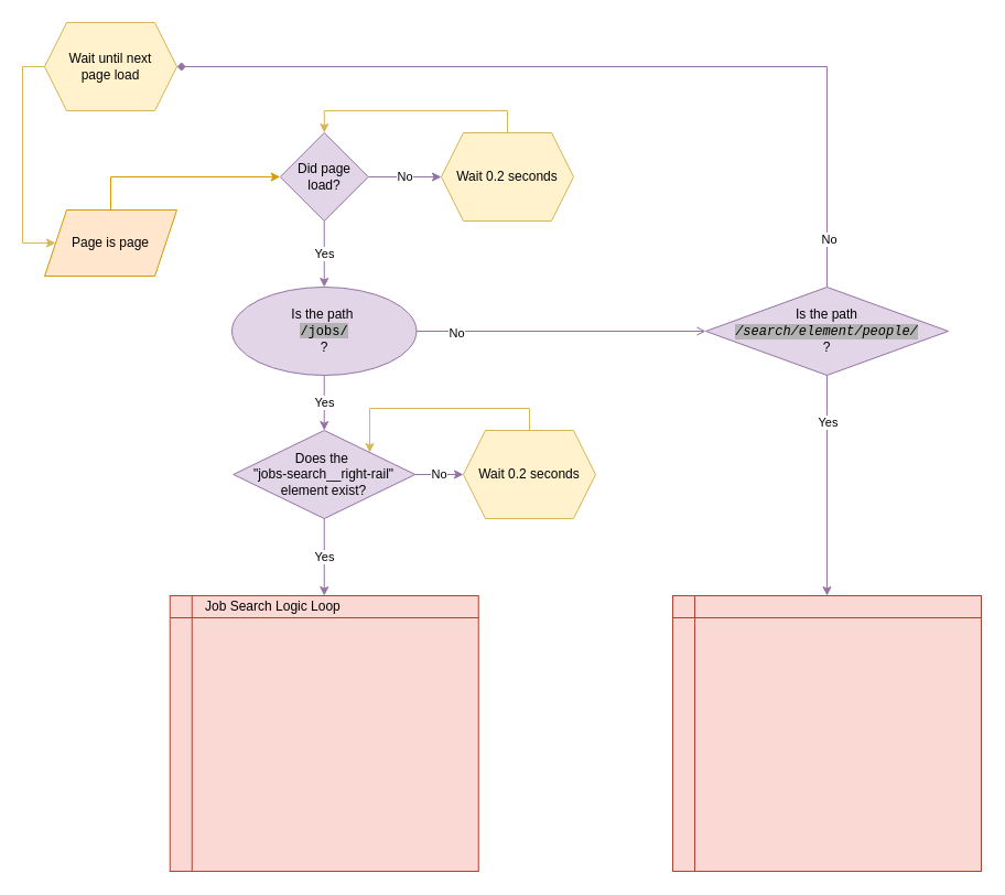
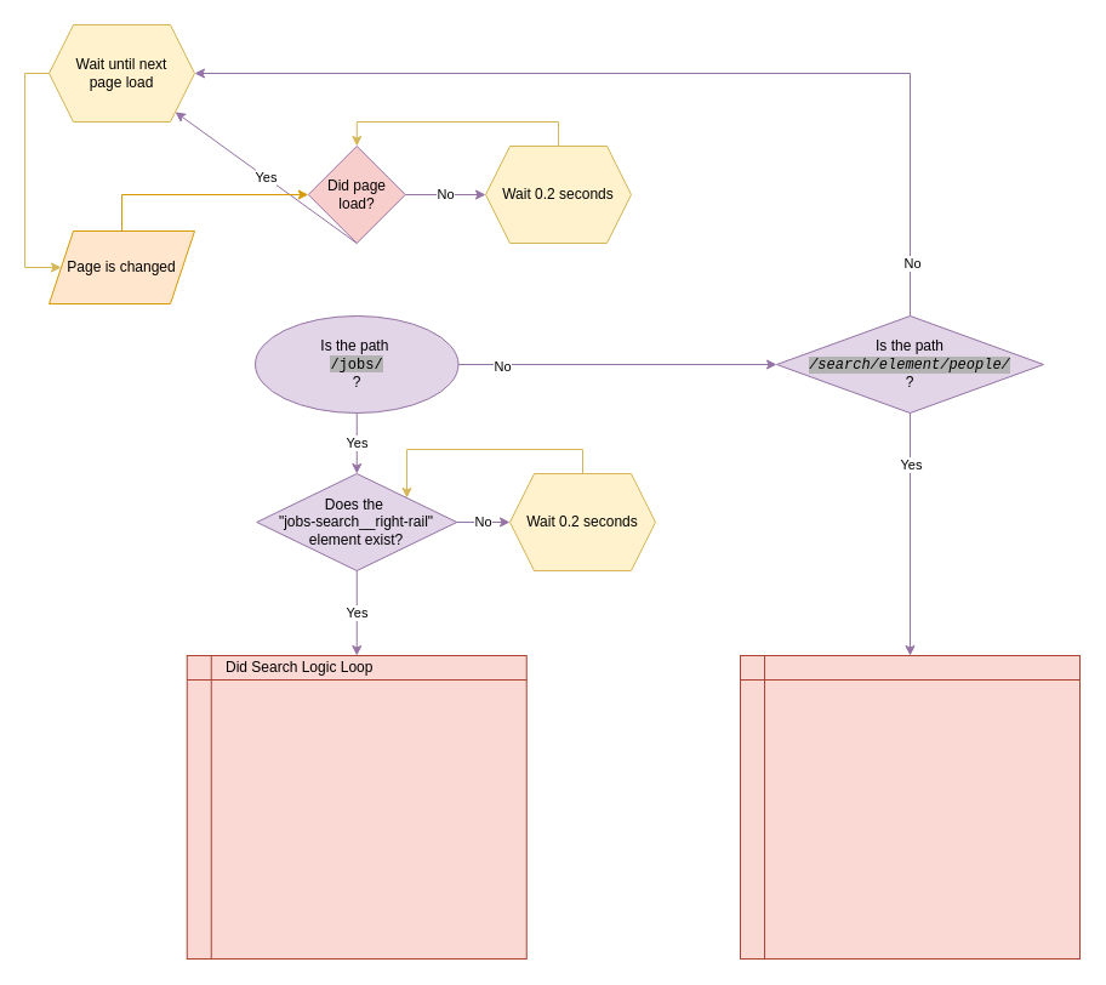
  <mxCell id="0" />
  <mxCell id="1" parent="0" />
- <mxCell id="2" value="Yes" style="endArrow=classic;html=1;exitX=0.5;exitY=1;exitDx=0;exitDy=0;fillColor=#e1d5e7;strokeColor=#9673a6;entryX=0.5;entryY=0;entryDx=0;entryDy=0;" edge="1" parent="1" source="4" target="10"><mxGeometry width="50" height="50" relative="1" as="geometry"><mxPoint x="360" y="650" as="sourcePoint" /><mxPoint x="290" y="240" as="targetPoint" /></mxGeometry></mxCell>
+ <mxCell id="2" value="Yes" style="endArrow=classic;html=1;exitX=0.5;exitY=1;exitDx=0;exitDy=0;fillColor=#e1d5e7;strokeColor=#9673a6;" edge="1" parent="1" source="4" target="14"><mxGeometry width="50" height="50" relative="1" as="geometry"><mxPoint x="360" y="650" as="sourcePoint" /><mxPoint x="290" y="240" as="targetPoint" /></mxGeometry></mxCell>
  <mxCell id="3" value="No" style="edgeStyle=orthogonalEdgeStyle;rounded=0;orthogonalLoop=1;jettySize=auto;html=1;exitX=1;exitY=0.5;exitDx=0;exitDy=0;fillColor=#e1d5e7;strokeColor=#9673a6;" edge="1" parent="1" source="4" target="6"><mxGeometry relative="1" as="geometry" /></mxCell>
- <mxCell id="4" value="Did page&lt;br&gt;load?" style="rhombus;whiteSpace=wrap;html=1;fillColor=#e1d5e7;strokeColor=#9673a6;" vertex="1" parent="1"><mxGeometry x="253.75" y="120" width="80" height="80" as="geometry" /></mxCell>
+ <mxCell id="4" value="Did page&lt;br&gt;load?" style="rhombus;whiteSpace=wrap;html=1;fillColor=#f8cecc;strokeColor=#9673a6;" vertex="1" parent="1"><mxGeometry x="253.75" y="120" width="80" height="80" as="geometry" /></mxCell>
  <mxCell id="5" style="edgeStyle=orthogonalEdgeStyle;rounded=0;orthogonalLoop=1;jettySize=auto;html=1;exitX=0.5;exitY=0;exitDx=0;exitDy=0;entryX=0.5;entryY=0;entryDx=0;entryDy=0;fillColor=#fff2cc;strokeColor=#d6b656;" edge="1" parent="1" source="6" target="4"><mxGeometry relative="1" as="geometry" /></mxCell>
  <mxCell id="6" value="Wait 0.2 seconds" style="shape=hexagon;perimeter=hexagonPerimeter2;whiteSpace=wrap;html=1;fixedSize=1;fillColor=#fff2cc;strokeColor=#d6b656;" vertex="1" parent="1"><mxGeometry x="400" y="120" width="120" height="80" as="geometry" /></mxCell>
- <mxCell id="7" value="" style="edgeStyle=orthogonalEdgeStyle;rounded=0;orthogonalLoop=1;jettySize=auto;html=1;exitX=1;exitY=0.5;exitDx=0;exitDy=0;entryX=0;entryY=0.5;entryDx=0;entryDy=0;fillColor=#e1d5e7;strokeColor=#9673a6;endArrow=open;" edge="1" parent="1" source="10" target="27"><mxGeometry relative="1" as="geometry" /></mxCell>
+ <mxCell id="7" value="" style="edgeStyle=orthogonalEdgeStyle;rounded=0;orthogonalLoop=1;jettySize=auto;html=1;exitX=1;exitY=0.5;exitDx=0;exitDy=0;entryX=0;entryY=0.5;entryDx=0;entryDy=0;fillColor=#e1d5e7;strokeColor=#9673a6;" edge="1" parent="1" source="10" target="27"><mxGeometry relative="1" as="geometry" /></mxCell>
  <mxCell id="8" value="No" style="edgeLabel;html=1;align=center;verticalAlign=middle;resizable=0;points=[];" vertex="1" connectable="0" parent="7"><mxGeometry x="-0.725" y="-1" relative="1" as="geometry"><mxPoint as="offset" /></mxGeometry></mxCell>
  <mxCell id="9" value="Yes" style="edgeStyle=orthogonalEdgeStyle;rounded=0;orthogonalLoop=1;jettySize=auto;html=1;exitX=0.5;exitY=1;exitDx=0;exitDy=0;entryX=0.5;entryY=0;entryDx=0;entryDy=0;fillColor=#e1d5e7;strokeColor=#9673a6;" edge="1" parent="1" source="10" target="17"><mxGeometry relative="1" as="geometry" /></mxCell>
  <mxCell id="10" value="Is the path&amp;nbsp;&lt;br&gt;&lt;span style=&quot;background-color: rgb(179 , 179 , 179)&quot;&gt;&lt;font face=&quot;Courier New&quot;&gt;/jobs/&lt;/font&gt;&lt;/span&gt;&lt;br&gt;?" style="ellipse;whiteSpace=wrap;html=1;fillColor=#e1d5e7;strokeColor=#9673a6;" vertex="1" parent="1"><mxGeometry x="210" y="260" width="167.5" height="80" as="geometry" /></mxCell>
  <mxCell id="11" style="edgeStyle=orthogonalEdgeStyle;rounded=0;orthogonalLoop=1;jettySize=auto;html=1;exitX=0.5;exitY=0;exitDx=0;exitDy=0;entryX=0;entryY=0.5;entryDx=0;entryDy=0;fillColor=#ffe6cc;strokeColor=#d79b00;" edge="1" parent="1" source="12" target="4"><mxGeometry relative="1" as="geometry" /></mxCell>
- <mxCell id="12" value="Page is page" style="shape=parallelogram;perimeter=parallelogramPerimeter;whiteSpace=wrap;html=1;fixedSize=1;fillColor=#ffe6cc;strokeColor=#d79b00;" vertex="1" parent="1"><mxGeometry x="40" y="190" width="120" height="60" as="geometry" /></mxCell>
+ <mxCell id="12" value="Page is changed" style="shape=parallelogram;perimeter=parallelogramPerimeter;whiteSpace=wrap;html=1;fixedSize=1;fillColor=#ffe6cc;strokeColor=#d79b00;" vertex="1" parent="1"><mxGeometry x="40" y="190" width="120" height="60" as="geometry" /></mxCell>
  <mxCell id="13" style="edgeStyle=orthogonalEdgeStyle;rounded=0;orthogonalLoop=1;jettySize=auto;html=1;exitX=0;exitY=0.5;exitDx=0;exitDy=0;entryX=0;entryY=0.5;entryDx=0;entryDy=0;fillColor=#fff2cc;strokeColor=#d6b656;" edge="1" parent="1" source="14" target="12"><mxGeometry relative="1" as="geometry"><Array as="points"><mxPoint x="20" y="60" /><mxPoint x="20" y="220" /></Array></mxGeometry></mxCell>
  <mxCell id="14" value="Wait until next&lt;br&gt;page load" style="shape=hexagon;perimeter=hexagonPerimeter2;whiteSpace=wrap;html=1;fixedSize=1;fillColor=#fff2cc;strokeColor=#d6b656;" vertex="1" parent="1"><mxGeometry x="40" y="20" width="120" height="80" as="geometry" /></mxCell>
  <mxCell id="15" value="No" style="edgeStyle=orthogonalEdgeStyle;rounded=0;orthogonalLoop=1;jettySize=auto;html=1;exitX=1;exitY=0.5;exitDx=0;exitDy=0;entryX=0;entryY=0.5;entryDx=0;entryDy=0;fillColor=#e1d5e7;strokeColor=#9673a6;" edge="1" parent="1" source="17" target="19"><mxGeometry relative="1" as="geometry" /></mxCell>
  <mxCell id="16" value="Yes" style="edgeStyle=orthogonalEdgeStyle;rounded=0;orthogonalLoop=1;jettySize=auto;html=1;exitX=0.5;exitY=1;exitDx=0;exitDy=0;fillColor=#e1d5e7;strokeColor=#9673a6;" edge="1" parent="1" source="17" target="21"><mxGeometry relative="1" as="geometry" /></mxCell>
  <mxCell id="17" value="Does the&amp;nbsp;&lt;br&gt;&quot;jobs-search__right-rail&quot;&lt;br&gt;element exist?" style="rhombus;whiteSpace=wrap;html=1;fillColor=#e1d5e7;strokeColor=#9673a6;" vertex="1" parent="1"><mxGeometry x="211.25" y="390" width="165" height="80" as="geometry" /></mxCell>
  <mxCell id="18" style="edgeStyle=orthogonalEdgeStyle;rounded=0;orthogonalLoop=1;jettySize=auto;html=1;exitX=0.5;exitY=0;exitDx=0;exitDy=0;entryX=1;entryY=0;entryDx=0;entryDy=0;fillColor=#fff2cc;strokeColor=#d6b656;" edge="1" parent="1" source="19" target="17"><mxGeometry relative="1" as="geometry"><Array as="points"><mxPoint x="480" y="370" /><mxPoint x="335" y="370" /></Array></mxGeometry></mxCell>
  <mxCell id="19" value="Wait 0.2 seconds" style="shape=hexagon;perimeter=hexagonPerimeter2;whiteSpace=wrap;html=1;fixedSize=1;fillColor=#fff2cc;strokeColor=#d6b656;" vertex="1" parent="1"><mxGeometry x="420" y="390" width="120" height="80" as="geometry" /></mxCell>
  <mxCell id="20" value="" style="group" vertex="1" connectable="0" parent="1"><mxGeometry x="153.75" y="540" width="280" height="250" as="geometry" /></mxCell>
  <mxCell id="21" value="" style="shape=internalStorage;whiteSpace=wrap;html=1;backgroundOutline=1;fillColor=#fad9d5;strokeColor=#ae4132;" vertex="1" parent="20"><mxGeometry width="280" height="250" as="geometry" /></mxCell>
- <mxCell id="22" value="Job Search Logic Loop" style="text;html=1;fillColor=none;align=left;verticalAlign=middle;whiteSpace=wrap;rounded=0;" vertex="1" parent="20"><mxGeometry x="30" width="180" height="20" as="geometry" /></mxCell>
- <mxCell id="23" style="edgeStyle=orthogonalEdgeStyle;rounded=0;orthogonalLoop=1;jettySize=auto;html=1;exitX=0.5;exitY=0;exitDx=0;exitDy=0;entryX=1;entryY=0.5;entryDx=0;entryDy=0;fillColor=#e1d5e7;strokeColor=#9673a6;endArrow=diamond;" edge="1" parent="1" source="27" target="14"><mxGeometry relative="1" as="geometry" /></mxCell>
+ <mxCell id="22" value="Did Search Logic Loop" style="text;html=1;fillColor=none;align=left;verticalAlign=middle;whiteSpace=wrap;rounded=0;" vertex="1" parent="20"><mxGeometry x="30" width="180" height="20" as="geometry" /></mxCell>
+ <mxCell id="23" style="edgeStyle=orthogonalEdgeStyle;rounded=0;orthogonalLoop=1;jettySize=auto;html=1;exitX=0.5;exitY=0;exitDx=0;exitDy=0;entryX=1;entryY=0.5;entryDx=0;entryDy=0;fillColor=#e1d5e7;strokeColor=#9673a6;" edge="1" parent="1" source="27" target="14"><mxGeometry relative="1" as="geometry" /></mxCell>
  <mxCell id="24" value="No" style="edgeLabel;html=1;align=center;verticalAlign=middle;resizable=0;points=[];" vertex="1" connectable="0" parent="23"><mxGeometry x="-0.889" y="-1" relative="1" as="geometry"><mxPoint as="offset" /></mxGeometry></mxCell>
  <mxCell id="25" style="edgeStyle=orthogonalEdgeStyle;rounded=0;orthogonalLoop=1;jettySize=auto;html=1;exitX=0.5;exitY=1;exitDx=0;exitDy=0;fillColor=#e1d5e7;strokeColor=#9673a6;" edge="1" parent="1" source="27" target="29"><mxGeometry relative="1" as="geometry" /></mxCell>
  <mxCell id="26" value="Yes" style="edgeLabel;html=1;align=center;verticalAlign=middle;resizable=0;points=[];" vertex="1" connectable="0" parent="25"><mxGeometry x="-0.579" relative="1" as="geometry"><mxPoint as="offset" /></mxGeometry></mxCell>
  <mxCell id="27" value="Is the path &lt;i&gt;&lt;font face=&quot;Courier New&quot; style=&quot;background-color: rgb(179 , 179 , 179) ; font-size: 12px&quot;&gt;/search/element/people/&lt;/font&gt;&lt;/i&gt;&lt;br&gt;?" style="rhombus;whiteSpace=wrap;html=1;fillColor=#e1d5e7;strokeColor=#9673a6;" vertex="1" parent="1"><mxGeometry x="640" y="260" width="220" height="80" as="geometry" /></mxCell>
  <mxCell id="28" value="" style="group" vertex="1" connectable="0" parent="1"><mxGeometry x="610" y="540" width="280" height="250" as="geometry" /></mxCell>
  <mxCell id="29" value="" style="shape=internalStorage;whiteSpace=wrap;html=1;backgroundOutline=1;fillColor=#fad9d5;strokeColor=#ae4132;" vertex="1" parent="28"><mxGeometry width="280" height="250" as="geometry" /></mxCell>
